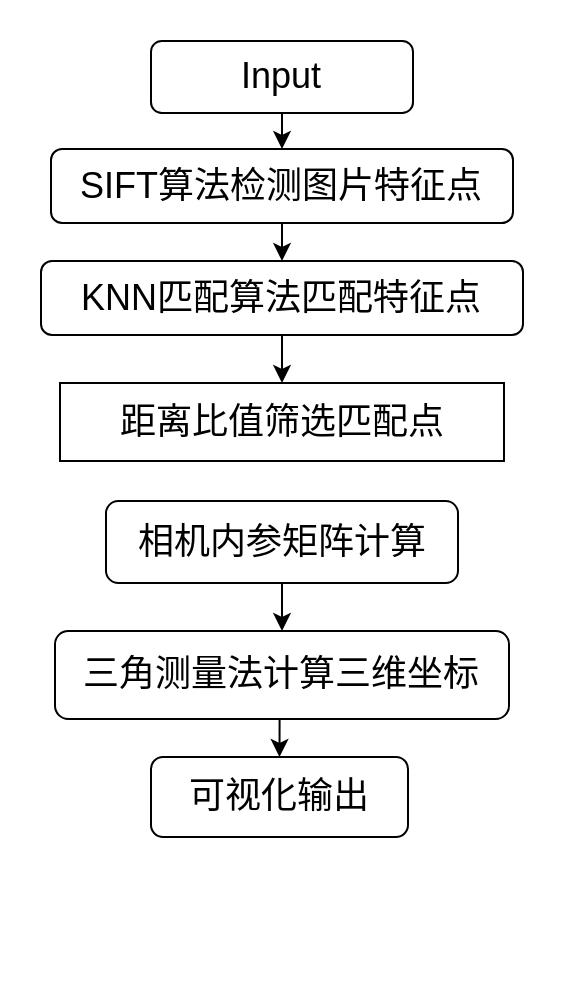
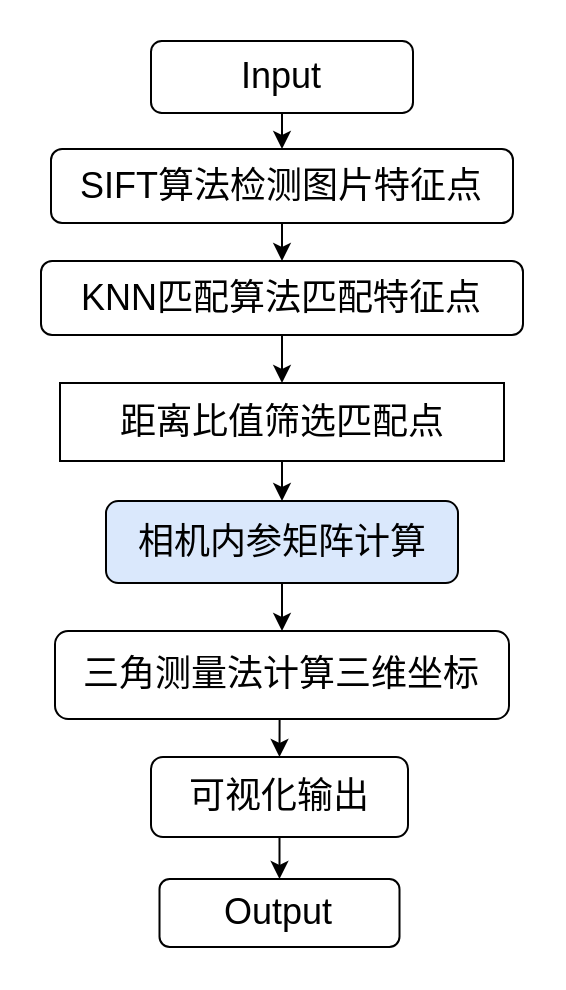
  <mxCell id="0" />
  <mxCell id="1" parent="0" />
  <mxCell id="2" style="edgeStyle=orthogonalEdgeStyle;rounded=0;orthogonalLoop=1;jettySize=auto;html=1;exitX=0.5;exitY=1;exitDx=0;exitDy=0;entryX=0.5;entryY=0;entryDx=0;entryDy=0;" edge="1" parent="1" source="3" target="5"><mxGeometry relative="1" as="geometry" /></mxCell>
  <mxCell id="3" value="&lt;font style=&quot;font-size: 18px;&quot;&gt;SIFT算法检测图片特征点&lt;/font&gt;" style="rounded=1;whiteSpace=wrap;html=1;" vertex="1" parent="1"><mxGeometry x="25" y="74" width="231" height="37" as="geometry" /></mxCell>
  <mxCell id="4" style="edgeStyle=orthogonalEdgeStyle;rounded=0;orthogonalLoop=1;jettySize=auto;html=1;exitX=0.5;exitY=1;exitDx=0;exitDy=0;entryX=0.5;entryY=0;entryDx=0;entryDy=0;" edge="1" parent="1" source="5" target="7"><mxGeometry relative="1" as="geometry" /></mxCell>
  <mxCell id="5" value="&lt;font style=&quot;font-size: 18px;&quot;&gt;KNN匹配算法匹配特征点&lt;/font&gt;" style="rounded=1;whiteSpace=wrap;html=1;" vertex="1" parent="1"><mxGeometry x="20" y="130" width="241" height="37" as="geometry" /></mxCell>
+ <mxCell id="6" style="edgeStyle=orthogonalEdgeStyle;rounded=0;orthogonalLoop=1;jettySize=auto;html=1;exitX=0.5;exitY=1;exitDx=0;exitDy=0;entryX=0.5;entryY=0;entryDx=0;entryDy=0;" edge="1" parent="1" source="7" target="9"><mxGeometry relative="1" as="geometry" /></mxCell>
  <mxCell id="7" value="&lt;font style=&quot;font-size: 18px;&quot;&gt;距离比值筛选匹配点&lt;/font&gt;" style="whiteSpace=wrap;html=1;rounded=0;" vertex="1" parent="1"><mxGeometry x="29.5" y="191" width="222" height="39" as="geometry" /></mxCell>
  <mxCell id="8" style="edgeStyle=orthogonalEdgeStyle;rounded=0;orthogonalLoop=1;jettySize=auto;html=1;exitX=0.5;exitY=1;exitDx=0;exitDy=0;entryX=0.5;entryY=0;entryDx=0;entryDy=0;" edge="1" parent="1" source="9" target="11"><mxGeometry relative="1" as="geometry" /></mxCell>
- <mxCell id="9" value="&lt;font style=&quot;font-size: 18px;&quot;&gt;相机内参矩阵计算&lt;/font&gt;" style="rounded=1;whiteSpace=wrap;html=1;" vertex="1" parent="1"><mxGeometry x="52.5" y="250" width="176" height="41" as="geometry" /></mxCell>
+ <mxCell id="9" value="&lt;font style=&quot;font-size: 18px;&quot;&gt;相机内参矩阵计算&lt;/font&gt;" style="rounded=1;whiteSpace=wrap;html=1;fillColor=#dae8fc;" vertex="1" parent="1"><mxGeometry x="52.5" y="250" width="176" height="41" as="geometry" /></mxCell>
  <mxCell id="10" style="edgeStyle=orthogonalEdgeStyle;rounded=0;orthogonalLoop=1;jettySize=auto;html=1;exitX=0.5;exitY=1;exitDx=0;exitDy=0;entryX=0.5;entryY=0;entryDx=0;entryDy=0;" edge="1" parent="1" source="11" target="13"><mxGeometry relative="1" as="geometry" /></mxCell>
  <mxCell id="11" value="&lt;font style=&quot;font-size: 18px;&quot;&gt;三角测量法计算三维坐标&lt;/font&gt;" style="rounded=1;whiteSpace=wrap;html=1;" vertex="1" parent="1"><mxGeometry x="27" y="315" width="227" height="44" as="geometry" /></mxCell>
+ <mxCell id="12" style="edgeStyle=orthogonalEdgeStyle;rounded=0;orthogonalLoop=1;jettySize=auto;html=1;exitX=0.5;exitY=1;exitDx=0;exitDy=0;entryX=0.5;entryY=0;entryDx=0;entryDy=0;" edge="1" parent="1" source="13" target="16"><mxGeometry relative="1" as="geometry" /></mxCell>
  <mxCell id="13" value="&lt;font style=&quot;font-size: 18px;&quot;&gt;可视化输出&lt;/font&gt;" style="rounded=1;whiteSpace=wrap;html=1;" vertex="1" parent="1"><mxGeometry x="75" y="378" width="128.5" height="40" as="geometry" /></mxCell>
  <mxCell id="14" style="edgeStyle=orthogonalEdgeStyle;rounded=0;orthogonalLoop=1;jettySize=auto;html=1;exitX=0.5;exitY=1;exitDx=0;exitDy=0;entryX=0.5;entryY=0;entryDx=0;entryDy=0;" edge="1" parent="1" source="15" target="3"><mxGeometry relative="1" as="geometry" /></mxCell>
  <mxCell id="15" value="&lt;font style=&quot;font-size: 18px;&quot;&gt;Input&lt;/font&gt;" style="rounded=1;whiteSpace=wrap;html=1;" vertex="1" parent="1"><mxGeometry x="75" y="20" width="131" height="36" as="geometry" /></mxCell>
+ <mxCell id="16" value="&lt;font style=&quot;font-size: 18px;&quot;&gt;Output&lt;/font&gt;" style="rounded=1;whiteSpace=wrap;html=1;" vertex="1" parent="1"><mxGeometry x="79.25" y="439" width="120" height="34" as="geometry" /></mxCell>
